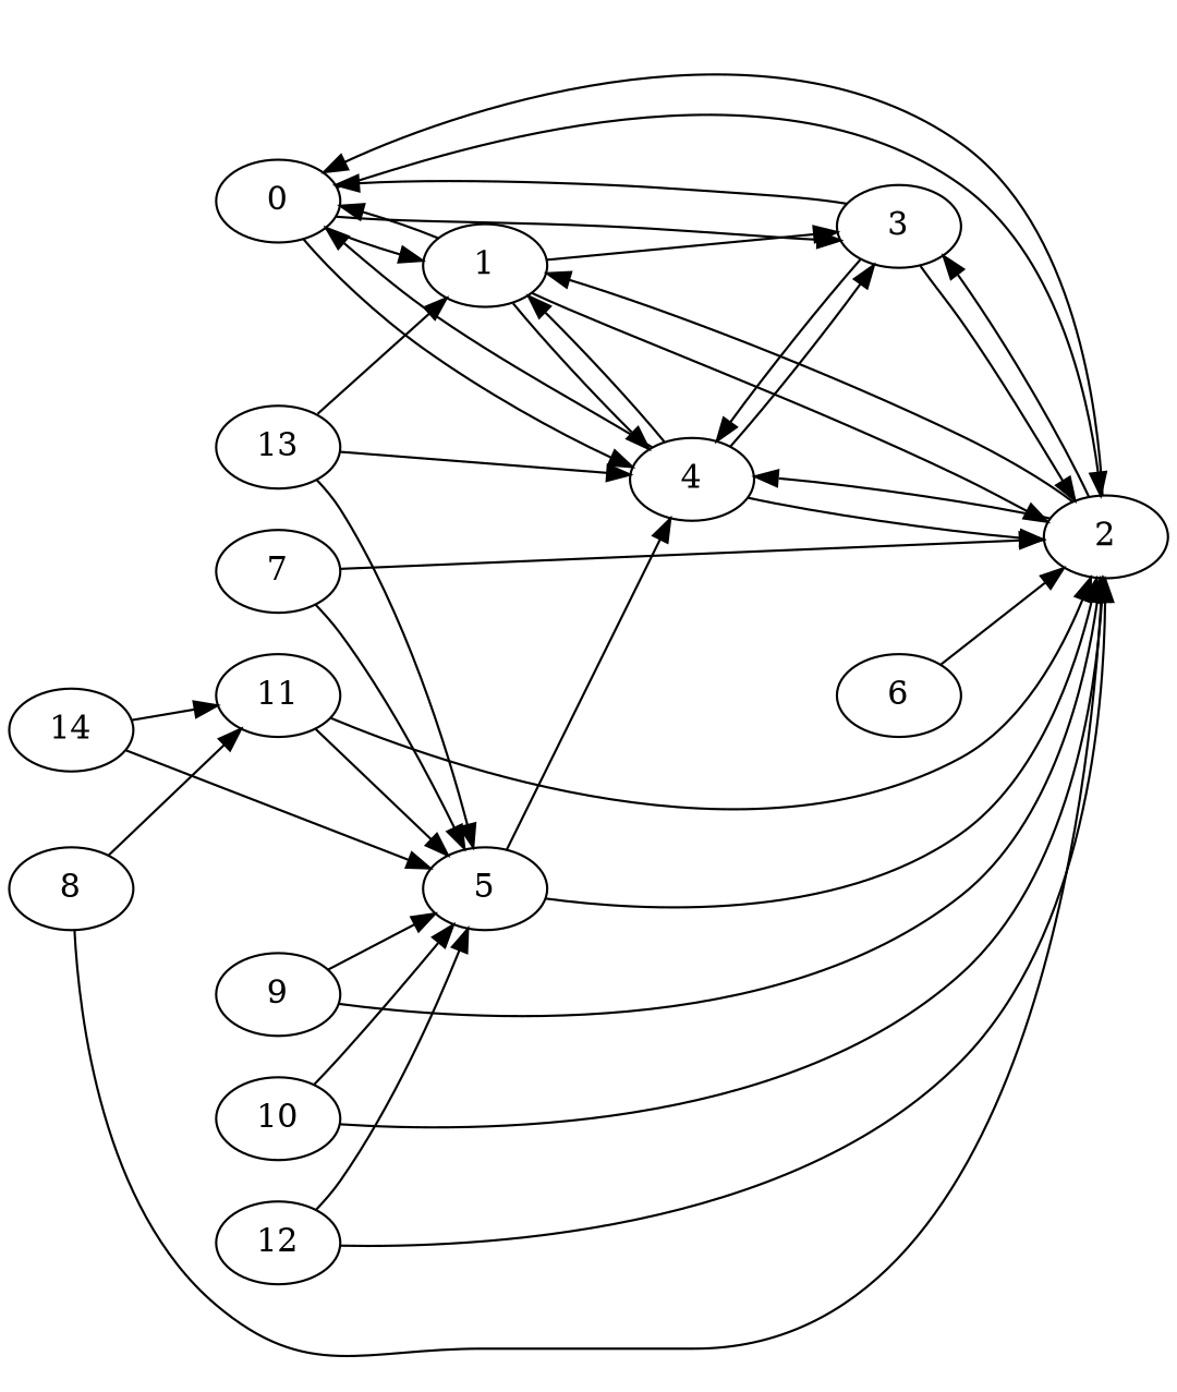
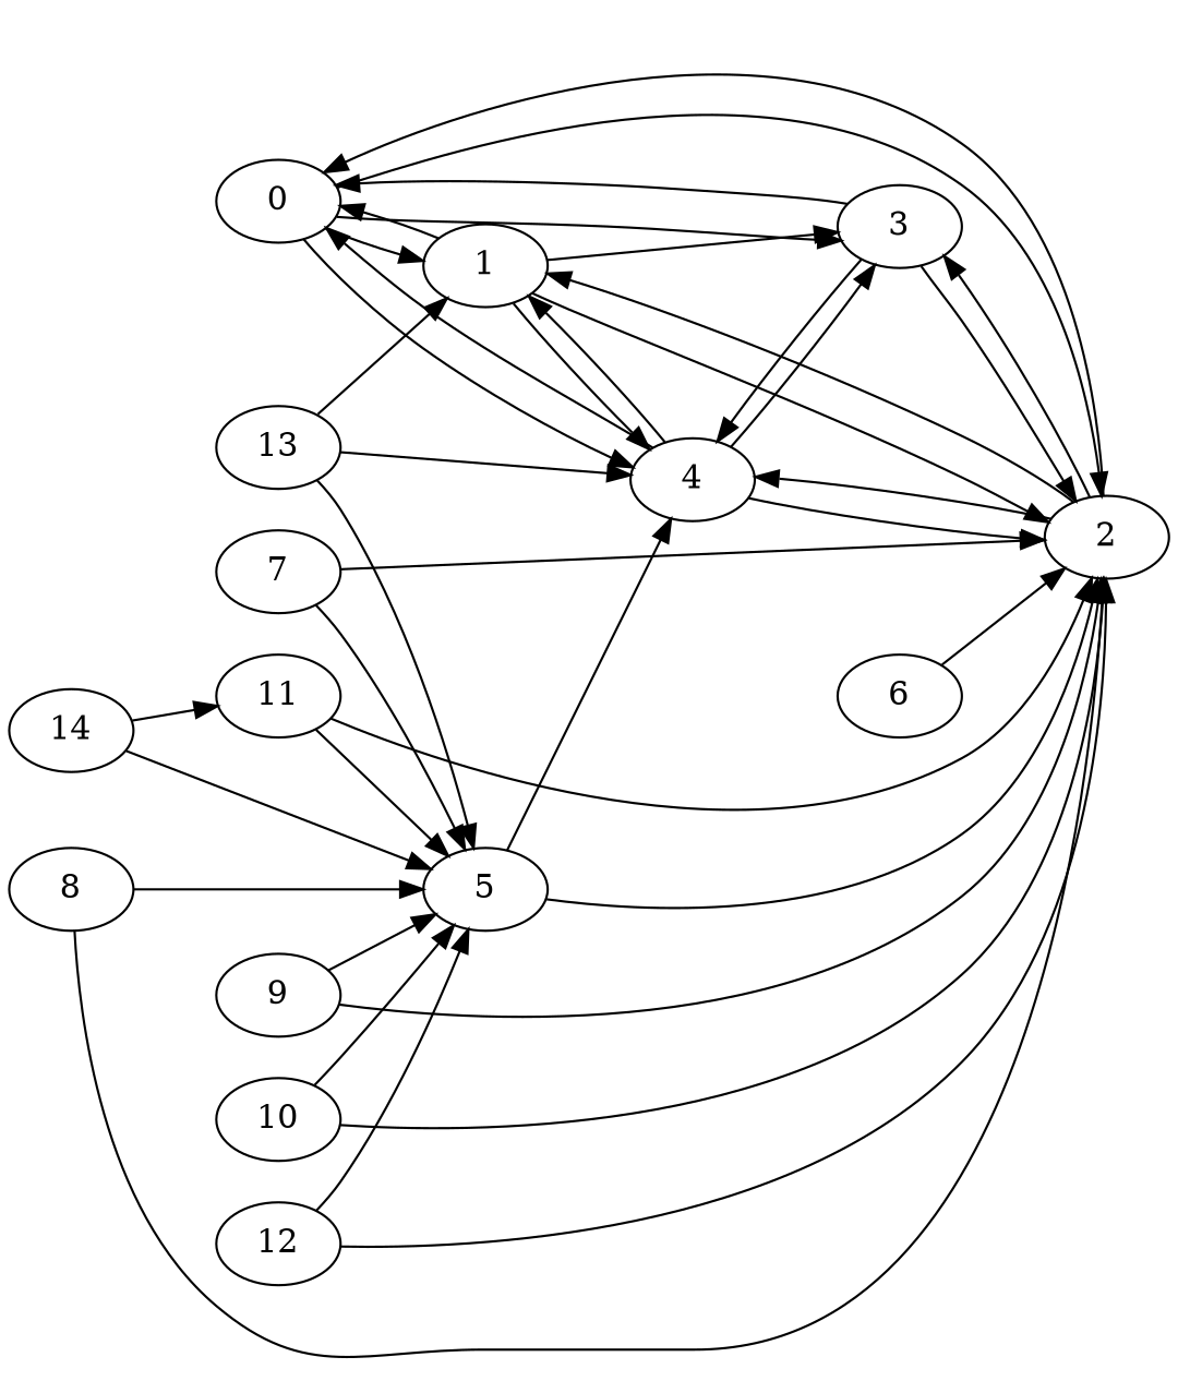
  digraph {
    rankdir=LR
    0
    1
    2
    3
    4
    5
    6
    7
    8
    9
    10
    11
    12
    13
    14
    0 -> 1
    0 -> 2
    0 -> 3
    0 -> 4
    1 -> 0
    1 -> 2
    1 -> 3
    1 -> 4
    2 -> 0
    2 -> 1
    2 -> 3
    2 -> 4
    3 -> 0
    3 -> 2
    3 -> 4
    4 -> 0
    4 -> 1
    4 -> 2
    4 -> 3
    5 -> 2
    5 -> 4
    6 -> 2
    7 -> 2
    7 -> 5
    8 -> 2
-   8 -> 11
+   8 -> 5
    9 -> 2
    9 -> 5
    10 -> 2
    10 -> 5
    11 -> 2
    11 -> 5
    12 -> 2
    12 -> 5
    13 -> 1
    13 -> 4
    13 -> 5
    14 -> 5
    14 -> 11
  }
